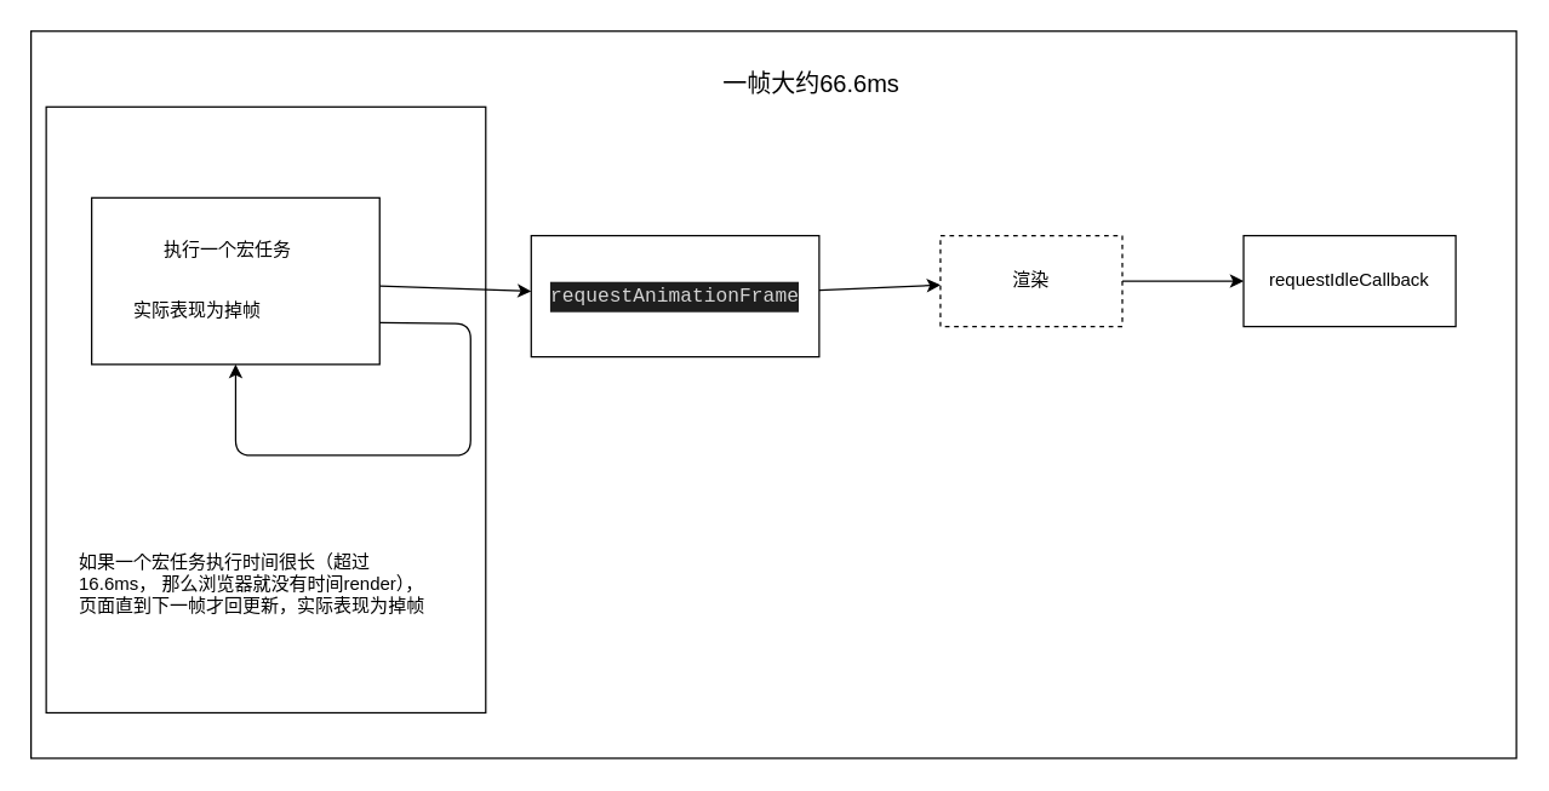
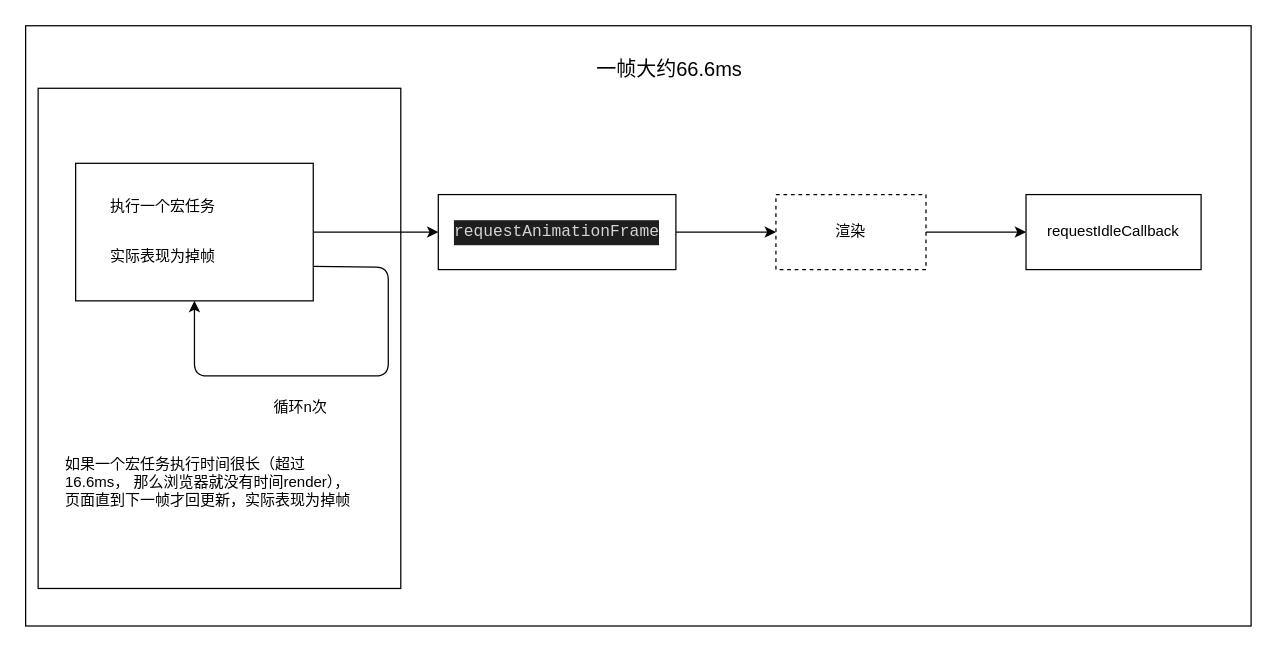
  <mxCell id="0" />
  <mxCell id="1" parent="0" />
  <mxCell id="2" value="" style="rounded=0;whiteSpace=wrap;html=1;" vertex="1" parent="1"><mxGeometry x="20" y="20" width="980" height="480" as="geometry" /></mxCell>
  <mxCell id="3" value="" style="rounded=0;whiteSpace=wrap;html=1;fontSize=16;" vertex="1" parent="1"><mxGeometry x="30" y="70" width="290" height="400" as="geometry" /></mxCell>
  <mxCell id="4" value="" style="edgeStyle=none;html=1;" edge="1" parent="1" source="5" target="11"><mxGeometry relative="1" as="geometry" /></mxCell>
  <mxCell id="5" value="" style="rounded=0;whiteSpace=wrap;html=1;" vertex="1" parent="1"><mxGeometry x="60" y="130" width="190" height="110" as="geometry" /></mxCell>
- <mxCell id="6" value="执行一个宏任务" style="text;html=1;strokeColor=none;fillColor=none;align=center;verticalAlign=middle;whiteSpace=wrap;rounded=0;" vertex="1" parent="1"><mxGeometry x="100" y="150" width="100" height="30" as="geometry" /></mxCell>
+ <mxCell id="6" value="执行一个宏任务" style="text;html=1;strokeColor=none;fillColor=none;align=center;verticalAlign=middle;whiteSpace=wrap;rounded=0;" vertex="1" parent="1"><mxGeometry x="80" y="150" width="100" height="30" as="geometry" /></mxCell>
  <mxCell id="7" value="实际表现为掉帧" style="text;html=1;strokeColor=none;fillColor=none;align=center;verticalAlign=middle;whiteSpace=wrap;rounded=0;" vertex="1" parent="1"><mxGeometry x="80" y="190" width="100" height="30" as="geometry" /></mxCell>
  <mxCell id="8" value="" style="endArrow=classic;html=1;exitX=1;exitY=0.75;exitDx=0;exitDy=0;entryX=0.5;entryY=1;entryDx=0;entryDy=0;" edge="1" parent="1" source="5" target="5"><mxGeometry width="50" height="50" relative="1" as="geometry"><mxPoint x="370" y="380" as="sourcePoint" /><mxPoint x="150" y="380" as="targetPoint" /><Array as="points"><mxPoint x="310" y="213" /><mxPoint x="310" y="300" /><mxPoint x="155" y="300" /></Array></mxGeometry></mxCell>
+ <mxCell id="9" value="循环n次" style="text;html=1;strokeColor=none;fillColor=none;align=center;verticalAlign=middle;whiteSpace=wrap;rounded=0;" vertex="1" parent="1"><mxGeometry x="210" y="310" width="60" height="30" as="geometry" /></mxCell>
  <mxCell id="10" value="" style="edgeStyle=none;html=1;" edge="1" parent="1" source="11" target="13"><mxGeometry relative="1" as="geometry" /></mxCell>
- <mxCell id="11" value="&lt;div style=&quot;color: rgb(212 , 212 , 212) ; background-color: rgb(30 , 30 , 30) ; font-family: &amp;#34;menlo&amp;#34; , &amp;#34;monaco&amp;#34; , &amp;#34;courier new&amp;#34; , monospace ; font-size: 13px ; line-height: 20px&quot;&gt;requestAnimationFrame&lt;/div&gt;" style="rounded=0;whiteSpace=wrap;html=1;" vertex="1" parent="1"><mxGeometry x="350" y="155" width="190" height="80" as="geometry" /></mxCell>
+ <mxCell id="11" value="&lt;div style=&quot;color: rgb(212 , 212 , 212) ; background-color: rgb(30 , 30 , 30) ; font-family: &amp;#34;menlo&amp;#34; , &amp;#34;monaco&amp;#34; , &amp;#34;courier new&amp;#34; , monospace ; font-size: 13px ; line-height: 20px&quot;&gt;requestAnimationFrame&lt;/div&gt;" style="rounded=0;whiteSpace=wrap;html=1;" vertex="1" parent="1"><mxGeometry x="350" y="155" width="190" height="60" as="geometry" /></mxCell>
  <mxCell id="12" value="" style="edgeStyle=none;html=1;" edge="1" parent="1" source="13" target="14"><mxGeometry relative="1" as="geometry" /></mxCell>
  <mxCell id="13" value="渲染" style="whiteSpace=wrap;html=1;rounded=0;dashed=1;" vertex="1" parent="1"><mxGeometry x="620" y="155" width="120" height="60" as="geometry" /></mxCell>
  <mxCell id="14" value="requestIdleCallback" style="whiteSpace=wrap;html=1;rounded=0;" vertex="1" parent="1"><mxGeometry x="820" y="155" width="140" height="60" as="geometry" /></mxCell>
  <mxCell id="15" value="一帧大约66.6ms" style="text;html=1;strokeColor=none;fillColor=none;align=center;verticalAlign=middle;whiteSpace=wrap;rounded=0;fontSize=16;" vertex="1" parent="1"><mxGeometry x="450" y="40" width="170" height="30" as="geometry" /></mxCell>
  <mxCell id="16" value="如果一个宏任务执行时间很长（超过16.6ms， 那么浏览器就没有时间render），页面直到下一帧才回更新，实际表现为掉帧" style="text;html=1;strokeColor=none;fillColor=none;align=left;verticalAlign=middle;whiteSpace=wrap;rounded=0;fontSize=12;" vertex="1" parent="1"><mxGeometry x="50" y="350" width="230" height="70" as="geometry" /></mxCell>
